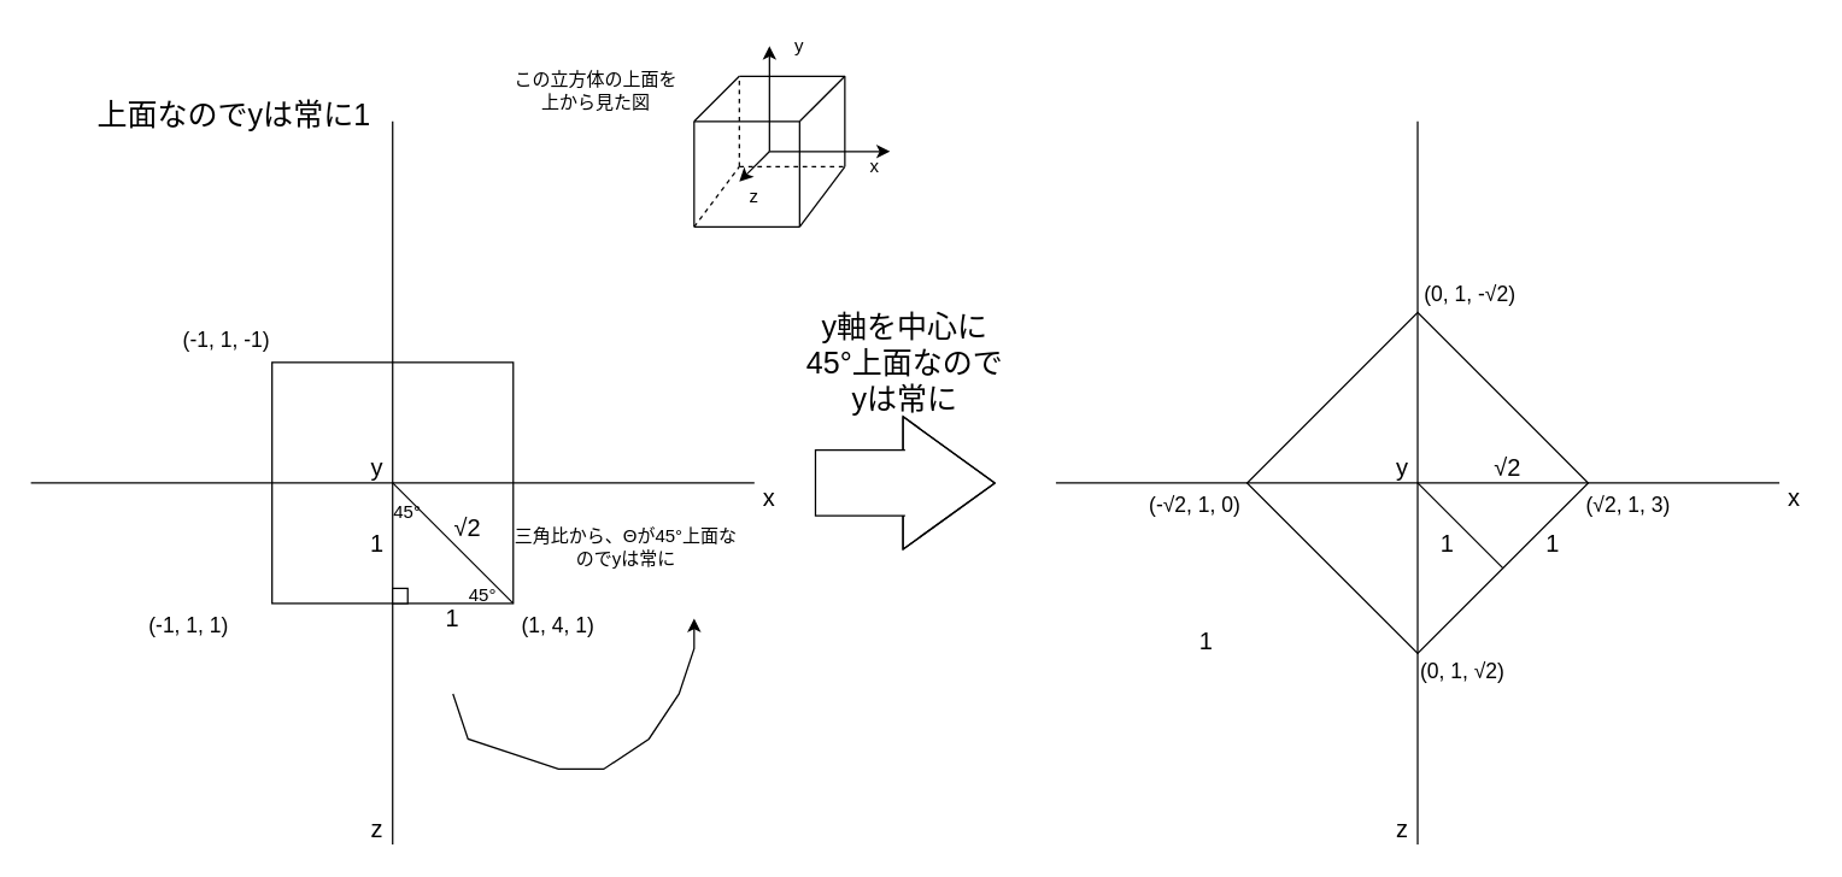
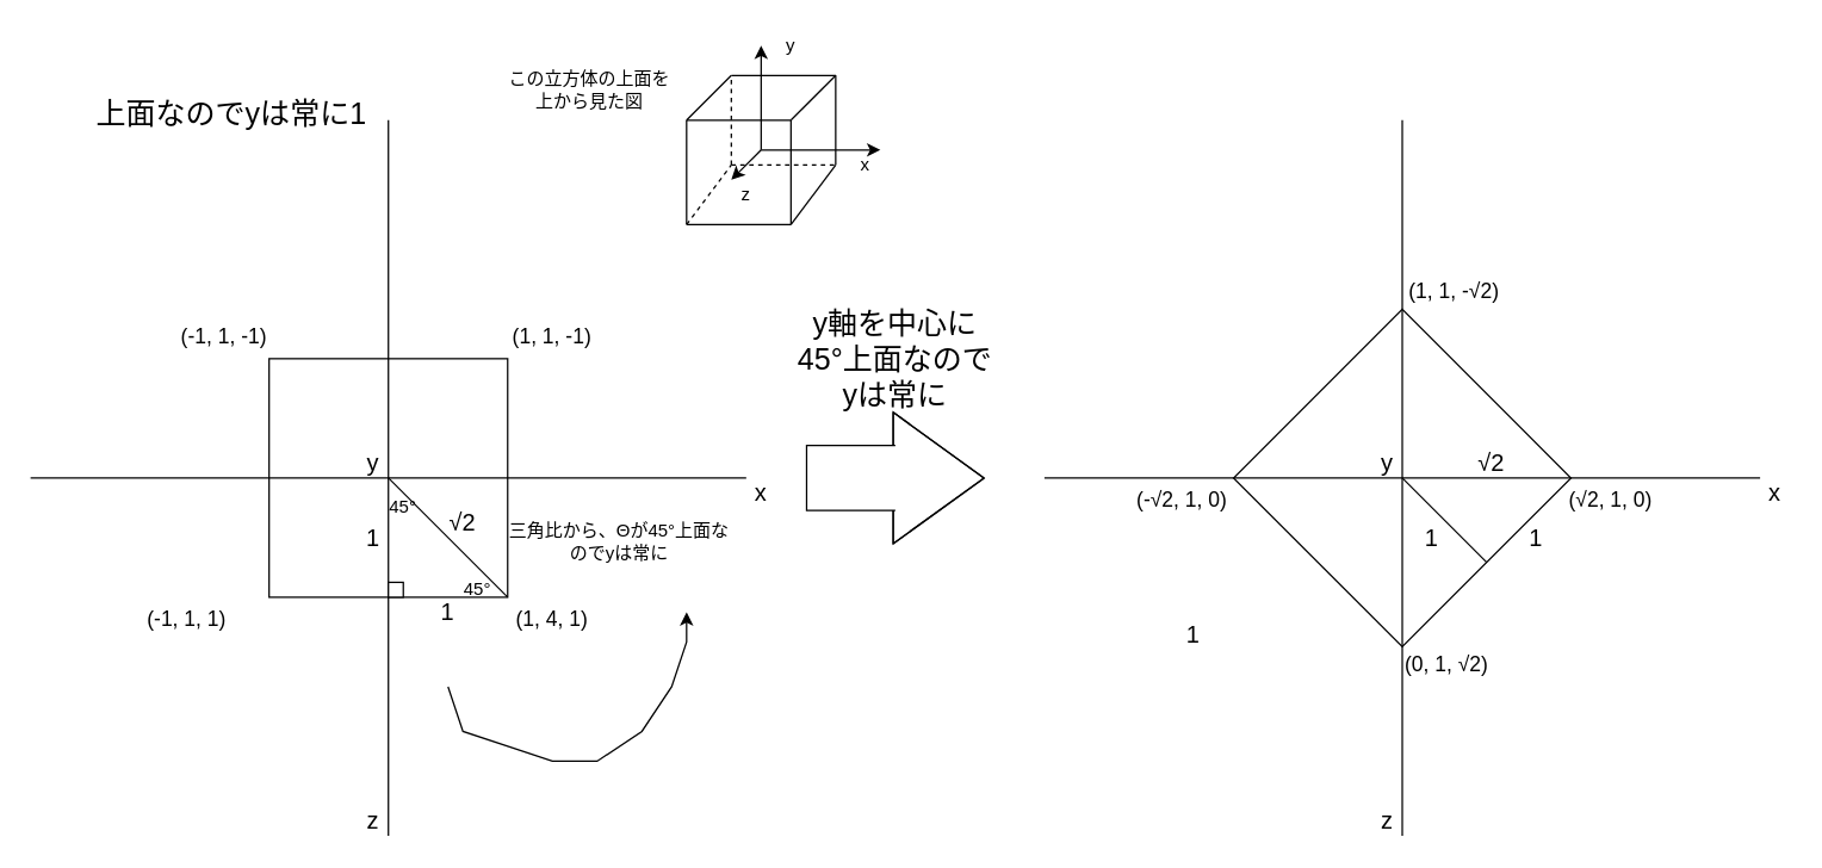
  <mxCell id="0" />
  <mxCell id="1" parent="0" />
  <mxCell id="2" value="" style="whiteSpace=wrap;html=1;aspect=fixed;" vertex="1" parent="1"><mxGeometry x="180" y="240" width="160" height="160" as="geometry" /></mxCell>
  <mxCell id="3" value="" style="endArrow=none;html=1;rounded=0;" edge="1" parent="1"><mxGeometry width="50" height="50" relative="1" as="geometry"><mxPoint x="20" y="320" as="sourcePoint" /><mxPoint x="500" y="320" as="targetPoint" /></mxGeometry></mxCell>
  <mxCell id="4" value="" style="endArrow=none;html=1;rounded=0;" edge="1" parent="1"><mxGeometry width="50" height="50" relative="1" as="geometry"><mxPoint x="260" y="560" as="sourcePoint" /><mxPoint x="260" y="80" as="targetPoint" /></mxGeometry></mxCell>
  <mxCell id="5" value="y" style="text;html=1;align=center;verticalAlign=middle;whiteSpace=wrap;rounded=0;fontSize=16;" vertex="1" parent="1"><mxGeometry x="240" y="300" width="20" height="20" as="geometry" /></mxCell>
  <mxCell id="6" value="z" style="text;html=1;align=center;verticalAlign=middle;whiteSpace=wrap;rounded=0;fontSize=16;" vertex="1" parent="1"><mxGeometry x="240" y="540" width="20" height="20" as="geometry" /></mxCell>
  <mxCell id="7" value="x" style="text;html=1;align=center;verticalAlign=middle;whiteSpace=wrap;rounded=0;fontSize=16;" vertex="1" parent="1"><mxGeometry x="500" y="320" width="20" height="20" as="geometry" /></mxCell>
  <mxCell id="8" value="上面なのでyは常に1" style="text;html=1;align=center;verticalAlign=middle;whiteSpace=wrap;rounded=0;fontSize=20;" vertex="1" parent="1"><mxGeometry x="60" y="50" width="190" height="50" as="geometry" /></mxCell>
  <mxCell id="9" value="" style="endArrow=none;html=1;rounded=0;" edge="1" parent="1"><mxGeometry width="50" height="50" relative="1" as="geometry"><mxPoint x="460" y="80" as="sourcePoint" /><mxPoint x="490" y="50" as="targetPoint" /></mxGeometry></mxCell>
  <mxCell id="10" value="" style="endArrow=none;html=1;rounded=0;" edge="1" parent="1"><mxGeometry width="50" height="50" relative="1" as="geometry"><mxPoint x="530" y="80" as="sourcePoint" /><mxPoint x="560" y="50" as="targetPoint" /></mxGeometry></mxCell>
  <mxCell id="11" value="" style="endArrow=none;html=1;rounded=0;" edge="1" parent="1"><mxGeometry width="50" height="50" relative="1" as="geometry"><mxPoint x="490" y="50" as="sourcePoint" /><mxPoint x="560" y="50" as="targetPoint" /></mxGeometry></mxCell>
  <mxCell id="12" value="" style="endArrow=none;html=1;rounded=0;" edge="1" parent="1"><mxGeometry width="50" height="50" relative="1" as="geometry"><mxPoint x="460" y="80" as="sourcePoint" /><mxPoint x="530" y="80" as="targetPoint" /></mxGeometry></mxCell>
  <mxCell id="13" value="" style="endArrow=none;html=1;rounded=0;" edge="1" parent="1"><mxGeometry width="50" height="50" relative="1" as="geometry"><mxPoint x="460" y="150" as="sourcePoint" /><mxPoint x="460" y="80" as="targetPoint" /></mxGeometry></mxCell>
  <mxCell id="14" value="" style="endArrow=none;html=1;rounded=0;" edge="1" parent="1"><mxGeometry width="50" height="50" relative="1" as="geometry"><mxPoint x="530" y="150" as="sourcePoint" /><mxPoint x="460" y="150" as="targetPoint" /></mxGeometry></mxCell>
  <mxCell id="15" value="" style="endArrow=none;html=1;rounded=0;" edge="1" parent="1"><mxGeometry width="50" height="50" relative="1" as="geometry"><mxPoint x="560" y="110" as="sourcePoint" /><mxPoint x="560" y="50" as="targetPoint" /></mxGeometry></mxCell>
  <mxCell id="16" value="" style="endArrow=none;html=1;rounded=0;" edge="1" parent="1"><mxGeometry width="50" height="50" relative="1" as="geometry"><mxPoint x="530" y="150" as="sourcePoint" /><mxPoint x="530" y="80" as="targetPoint" /></mxGeometry></mxCell>
  <mxCell id="17" value="" style="endArrow=none;html=1;rounded=0;" edge="1" parent="1"><mxGeometry width="50" height="50" relative="1" as="geometry"><mxPoint x="530" y="150" as="sourcePoint" /><mxPoint x="560" y="110" as="targetPoint" /></mxGeometry></mxCell>
  <mxCell id="18" value="" style="endArrow=none;dashed=1;html=1;rounded=0;" edge="1" parent="1"><mxGeometry width="50" height="50" relative="1" as="geometry"><mxPoint x="490" y="110" as="sourcePoint" /><mxPoint x="490" y="50" as="targetPoint" /></mxGeometry></mxCell>
  <mxCell id="19" value="" style="endArrow=none;dashed=1;html=1;rounded=0;" edge="1" parent="1"><mxGeometry width="50" height="50" relative="1" as="geometry"><mxPoint x="460" y="150" as="sourcePoint" /><mxPoint x="490" y="110" as="targetPoint" /></mxGeometry></mxCell>
  <mxCell id="20" value="" style="endArrow=none;dashed=1;html=1;rounded=0;" edge="1" parent="1"><mxGeometry width="50" height="50" relative="1" as="geometry"><mxPoint x="490" y="110" as="sourcePoint" /><mxPoint x="560" y="110" as="targetPoint" /></mxGeometry></mxCell>
  <mxCell id="21" value="この立方体の上面を上から見た図" style="text;html=1;align=center;verticalAlign=middle;whiteSpace=wrap;rounded=0;" vertex="1" parent="1"><mxGeometry x="340" y="40" width="110" height="40" as="geometry" /></mxCell>
  <mxCell id="22" value="" style="endArrow=classic;html=1;rounded=0;" edge="1" parent="1"><mxGeometry width="50" height="50" relative="1" as="geometry"><mxPoint x="510" y="100" as="sourcePoint" /><mxPoint x="490" y="120" as="targetPoint" /></mxGeometry></mxCell>
  <mxCell id="23" value="z" style="text;html=1;align=center;verticalAlign=middle;whiteSpace=wrap;rounded=0;" vertex="1" parent="1"><mxGeometry x="490" y="120" width="20" height="20" as="geometry" /></mxCell>
  <mxCell id="24" value="" style="endArrow=classic;html=1;rounded=0;" edge="1" parent="1"><mxGeometry width="50" height="50" relative="1" as="geometry"><mxPoint x="510" y="100" as="sourcePoint" /><mxPoint x="590" y="100" as="targetPoint" /></mxGeometry></mxCell>
  <mxCell id="25" value="x" style="text;html=1;align=center;verticalAlign=middle;whiteSpace=wrap;rounded=0;" vertex="1" parent="1"><mxGeometry x="570" y="100" width="20" height="20" as="geometry" /></mxCell>
  <mxCell id="26" value="" style="endArrow=classic;html=1;rounded=0;" edge="1" parent="1"><mxGeometry width="50" height="50" relative="1" as="geometry"><mxPoint x="510" y="100" as="sourcePoint" /><mxPoint x="510" y="30" as="targetPoint" /></mxGeometry></mxCell>
  <mxCell id="27" value="y" style="text;html=1;align=center;verticalAlign=middle;whiteSpace=wrap;rounded=0;" vertex="1" parent="1"><mxGeometry x="520" y="20" width="20" height="20" as="geometry" /></mxCell>
  <mxCell id="28" value="(1, 4, 1)" style="text;html=1;align=center;verticalAlign=middle;whiteSpace=wrap;rounded=0;fontSize=14;" vertex="1" parent="1"><mxGeometry x="340" y="400" width="60" height="30" as="geometry" /></mxCell>
+ <mxCell id="29" value="(1, 1, -1)" style="text;html=1;align=center;verticalAlign=middle;whiteSpace=wrap;rounded=0;fontSize=14;" vertex="1" parent="1"><mxGeometry x="340" y="210" width="60" height="30" as="geometry" /></mxCell>
  <mxCell id="30" value="(-1, 1, -1)" style="text;html=1;align=center;verticalAlign=middle;whiteSpace=wrap;rounded=0;fontSize=14;" vertex="1" parent="1"><mxGeometry x="120" y="210" width="60" height="30" as="geometry" /></mxCell>
  <mxCell id="31" value="(-1, 1, 1)" style="text;html=1;align=center;verticalAlign=middle;whiteSpace=wrap;rounded=0;fontSize=14;" vertex="1" parent="1"><mxGeometry x="95" y="400" width="60" height="30" as="geometry" /></mxCell>
  <mxCell id="32" value="" style="shape=flexArrow;endArrow=classic;html=1;rounded=0;endWidth=43.529;endSize=19.976;width=43.529;" edge="1" parent="1"><mxGeometry width="50" height="50" relative="1" as="geometry"><mxPoint x="540" y="320" as="sourcePoint" /><mxPoint x="660" y="320" as="targetPoint" /><Array as="points"><mxPoint x="600" y="320" /></Array></mxGeometry></mxCell>
  <mxCell id="33" value="" style="endArrow=none;html=1;rounded=0;entryX=1;entryY=1;entryDx=0;entryDy=0;" edge="1" parent="1" target="2"><mxGeometry width="50" height="50" relative="1" as="geometry"><mxPoint x="260" y="320" as="sourcePoint" /><mxPoint x="440" y="300" as="targetPoint" /></mxGeometry></mxCell>
  <mxCell id="34" value="1" style="text;html=1;align=center;verticalAlign=middle;whiteSpace=wrap;rounded=0;fontSize=16;" vertex="1" parent="1"><mxGeometry x="280" y="390" width="40" height="40" as="geometry" /></mxCell>
  <mxCell id="35" value="1" style="text;html=1;align=center;verticalAlign=middle;whiteSpace=wrap;rounded=0;fontSize=16;" vertex="1" parent="1"><mxGeometry x="230" y="340" width="40" height="40" as="geometry" /></mxCell>
  <mxCell id="36" value="√2" style="text;html=1;align=center;verticalAlign=middle;whiteSpace=wrap;rounded=0;fontSize=16;" vertex="1" parent="1"><mxGeometry x="290" y="330" width="40" height="40" as="geometry" /></mxCell>
  <mxCell id="37" value="" style="whiteSpace=wrap;html=1;aspect=fixed;" vertex="1" parent="1"><mxGeometry x="260" y="390" width="10" height="10" as="geometry" /></mxCell>
  <mxCell id="38" value="y軸を中心に45°上面なのでyは常に" style="text;html=1;align=center;verticalAlign=middle;whiteSpace=wrap;rounded=0;fontSize=20;" vertex="1" parent="1"><mxGeometry x="530" y="210" width="140" height="60" as="geometry" /></mxCell>
  <mxCell id="39" value="45°" style="text;html=1;align=center;verticalAlign=middle;whiteSpace=wrap;rounded=0;" vertex="1" parent="1"><mxGeometry x="310" y="385" width="20" height="20" as="geometry" /></mxCell>
  <mxCell id="40" value="45°" style="text;html=1;align=center;verticalAlign=middle;whiteSpace=wrap;rounded=0;" vertex="1" parent="1"><mxGeometry x="260" y="330" width="20" height="20" as="geometry" /></mxCell>
  <mxCell id="41" value="三角比から、Θが45°上面なのでyは常に" style="text;html=1;align=center;verticalAlign=middle;whiteSpace=wrap;rounded=0;" vertex="1" parent="1"><mxGeometry x="340" y="335" width="150" height="55" as="geometry" /></mxCell>
  <mxCell id="42" value="" style="whiteSpace=wrap;html=1;aspect=fixed;rotation=45;" vertex="1" parent="1"><mxGeometry x="860" y="240" width="160" height="160" as="geometry" /></mxCell>
  <mxCell id="43" value="" style="endArrow=none;html=1;rounded=0;" edge="1" parent="1"><mxGeometry width="50" height="50" relative="1" as="geometry"><mxPoint x="700" y="320" as="sourcePoint" /><mxPoint x="1180" y="320" as="targetPoint" /></mxGeometry></mxCell>
  <mxCell id="44" value="" style="endArrow=none;html=1;rounded=0;" edge="1" parent="1"><mxGeometry width="50" height="50" relative="1" as="geometry"><mxPoint x="940" y="560" as="sourcePoint" /><mxPoint x="940" y="80" as="targetPoint" /></mxGeometry></mxCell>
  <mxCell id="45" value="y" style="text;html=1;align=center;verticalAlign=middle;whiteSpace=wrap;rounded=0;fontSize=16;" vertex="1" parent="1"><mxGeometry x="920" y="300" width="20" height="20" as="geometry" /></mxCell>
  <mxCell id="46" value="z" style="text;html=1;align=center;verticalAlign=middle;whiteSpace=wrap;rounded=0;fontSize=16;" vertex="1" parent="1"><mxGeometry x="920" y="540" width="20" height="20" as="geometry" /></mxCell>
  <mxCell id="47" value="x" style="text;html=1;align=center;verticalAlign=middle;whiteSpace=wrap;rounded=0;fontSize=16;" vertex="1" parent="1"><mxGeometry x="1180" y="320" width="20" height="20" as="geometry" /></mxCell>
- <mxCell id="48" value="(√2, 1, 3)" style="text;html=1;align=center;verticalAlign=middle;whiteSpace=wrap;rounded=0;fontSize=14;" vertex="1" parent="1"><mxGeometry x="1050" y="320" width="60" height="30" as="geometry" /></mxCell>
- <mxCell id="49" value="(0, 1, -√2)" style="text;html=1;align=center;verticalAlign=middle;whiteSpace=wrap;rounded=0;fontSize=14;" vertex="1" parent="1"><mxGeometry x="940" y="180" width="70" height="30" as="geometry" /></mxCell>
+ <mxCell id="48" value="(√2, 1, 0)" style="text;html=1;align=center;verticalAlign=middle;whiteSpace=wrap;rounded=0;fontSize=14;" vertex="1" parent="1"><mxGeometry x="1050" y="320" width="60" height="30" as="geometry" /></mxCell>
+ <mxCell id="49" value="(1, 1, -√2)" style="text;html=1;align=center;verticalAlign=middle;whiteSpace=wrap;rounded=0;fontSize=14;" vertex="1" parent="1"><mxGeometry x="940" y="180" width="70" height="30" as="geometry" /></mxCell>
  <mxCell id="50" value="(-√2, 1, 0)" style="text;html=1;align=center;verticalAlign=middle;whiteSpace=wrap;rounded=0;fontSize=14;" vertex="1" parent="1"><mxGeometry x="760" y="320" width="65" height="30" as="geometry" /></mxCell>
  <mxCell id="51" value="(0, 1, √2)" style="text;html=1;align=center;verticalAlign=middle;whiteSpace=wrap;rounded=0;fontSize=14;" vertex="1" parent="1"><mxGeometry x="940" y="430" width="60" height="30" as="geometry" /></mxCell>
  <mxCell id="52" value="" style="endArrow=classic;html=1;rounded=0;" edge="1" parent="1"><mxGeometry width="50" height="50" relative="1" as="geometry"><mxPoint x="300" y="460" as="sourcePoint" /><mxPoint x="460" y="410" as="targetPoint" /><Array as="points"><mxPoint x="310" y="490" /><mxPoint x="340" y="500" /><mxPoint x="370" y="510" /><mxPoint x="400" y="510" /><mxPoint x="430" y="490" /><mxPoint x="450" y="460" /><mxPoint x="460" y="430" /></Array></mxGeometry></mxCell>
  <mxCell id="53" value="√2" style="text;html=1;align=center;verticalAlign=middle;whiteSpace=wrap;rounded=0;fontSize=16;" vertex="1" parent="1"><mxGeometry x="980" y="290" width="40" height="40" as="geometry" /></mxCell>
  <mxCell id="54" value="1" style="text;html=1;align=center;verticalAlign=middle;whiteSpace=wrap;rounded=0;fontSize=16;" vertex="1" parent="1"><mxGeometry x="780" y="405" width="40" height="40" as="geometry" /></mxCell>
  <mxCell id="55" value="" style="endArrow=none;html=1;rounded=0;entryX=1;entryY=0.5;entryDx=0;entryDy=0;" edge="1" parent="1" target="42"><mxGeometry width="50" height="50" relative="1" as="geometry"><mxPoint x="940" y="320" as="sourcePoint" /><mxPoint x="1270" y="410" as="targetPoint" /></mxGeometry></mxCell>
  <mxCell id="56" value="1" style="text;html=1;align=center;verticalAlign=middle;whiteSpace=wrap;rounded=0;fontSize=16;" vertex="1" parent="1"><mxGeometry x="1010" y="340" width="40" height="40" as="geometry" /></mxCell>
  <mxCell id="57" value="1" style="text;html=1;align=center;verticalAlign=middle;whiteSpace=wrap;rounded=0;fontSize=16;" vertex="1" parent="1"><mxGeometry x="940" y="340" width="40" height="40" as="geometry" /></mxCell>
